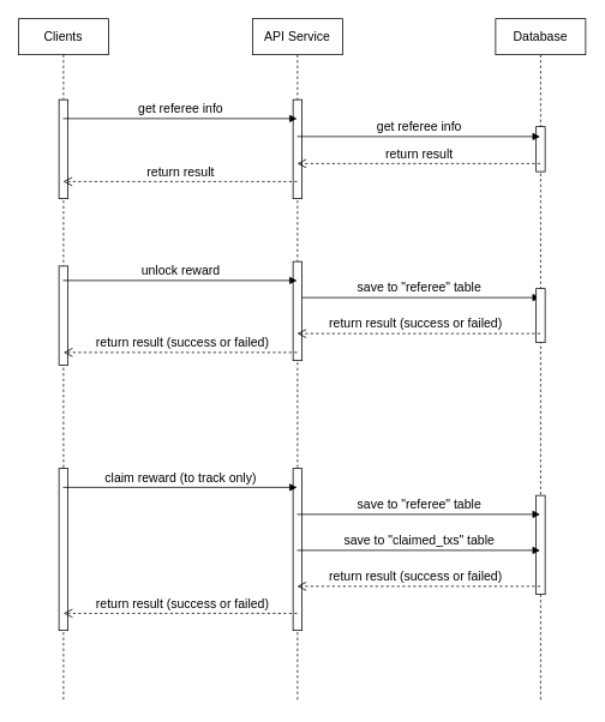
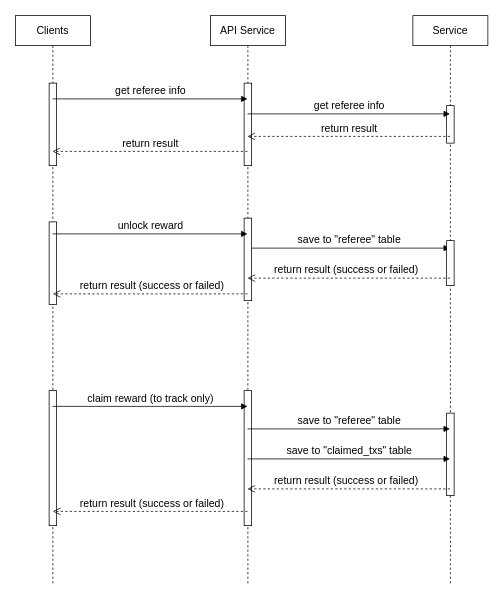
  <mxCell id="0" />
  <mxCell id="1" parent="0" />
  <mxCell id="2" value="Clients" style="shape=umlLifeline;perimeter=lifelinePerimeter;whiteSpace=wrap;html=1;container=1;collapsible=0;recursiveResize=0;outlineConnect=0;fontSize=14;" parent="1" vertex="1"><mxGeometry x="20" y="20" width="100" height="760" as="geometry" /></mxCell>
  <mxCell id="3" value="" style="html=1;points=[];perimeter=orthogonalPerimeter;" vertex="1" parent="2"><mxGeometry x="45" y="90" width="10" height="110" as="geometry" /></mxCell>
  <mxCell id="4" value="" style="html=1;points=[];perimeter=orthogonalPerimeter;" vertex="1" parent="2"><mxGeometry x="45" y="275" width="10" height="110" as="geometry" /></mxCell>
  <mxCell id="5" value="" style="html=1;points=[];perimeter=orthogonalPerimeter;" vertex="1" parent="2"><mxGeometry x="45" y="500" width="10" height="180" as="geometry" /></mxCell>
  <mxCell id="6" value="API Service" style="shape=umlLifeline;perimeter=lifelinePerimeter;whiteSpace=wrap;html=1;container=1;collapsible=0;recursiveResize=0;outlineConnect=0;fontSize=14;" parent="1" vertex="1"><mxGeometry x="280" y="20" width="100" height="760" as="geometry" /></mxCell>
  <mxCell id="7" value="save to &quot;referee&quot; table" style="html=1;verticalAlign=bottom;endArrow=block;rounded=0;fontSize=14;" parent="6" edge="1"><mxGeometry width="80" relative="1" as="geometry"><mxPoint x="49.5" y="310" as="sourcePoint" /><mxPoint x="319.5" y="310" as="targetPoint" /></mxGeometry></mxCell>
  <mxCell id="8" value="" style="html=1;points=[];perimeter=orthogonalPerimeter;" vertex="1" parent="6"><mxGeometry x="45" y="90" width="10" height="110" as="geometry" /></mxCell>
  <mxCell id="9" value="" style="html=1;points=[];perimeter=orthogonalPerimeter;" vertex="1" parent="6"><mxGeometry x="45" y="270" width="10" height="110" as="geometry" /></mxCell>
  <mxCell id="10" value="" style="html=1;points=[];perimeter=orthogonalPerimeter;" vertex="1" parent="6"><mxGeometry x="45" y="500" width="10" height="180" as="geometry" /></mxCell>
- <mxCell id="11" value="Database" style="shape=umlLifeline;perimeter=lifelinePerimeter;whiteSpace=wrap;html=1;container=1;collapsible=0;recursiveResize=0;outlineConnect=0;fontSize=14;" parent="1" vertex="1"><mxGeometry x="550" y="20" width="100" height="760" as="geometry" /></mxCell>
+ <mxCell id="11" value="Service" style="shape=umlLifeline;perimeter=lifelinePerimeter;whiteSpace=wrap;html=1;container=1;collapsible=0;recursiveResize=0;outlineConnect=0;fontSize=14;" parent="1" vertex="1"><mxGeometry x="550" y="20" width="100" height="760" as="geometry" /></mxCell>
  <mxCell id="12" value="" style="html=1;points=[];perimeter=orthogonalPerimeter;" vertex="1" parent="11"><mxGeometry x="45" y="300" width="10" height="60" as="geometry" /></mxCell>
  <mxCell id="13" value="" style="html=1;points=[];perimeter=orthogonalPerimeter;" vertex="1" parent="11"><mxGeometry x="45" y="120" width="10" height="50" as="geometry" /></mxCell>
  <mxCell id="14" value="" style="html=1;points=[];perimeter=orthogonalPerimeter;" vertex="1" parent="11"><mxGeometry x="45" y="530" width="10" height="110" as="geometry" /></mxCell>
  <mxCell id="15" value="get referee info" style="html=1;verticalAlign=bottom;endArrow=block;rounded=0;fontSize=14;" parent="1" edge="1"><mxGeometry width="80" relative="1" as="geometry"><mxPoint x="69.5" y="131" as="sourcePoint" /><mxPoint x="329.5" y="131" as="targetPoint" /></mxGeometry></mxCell>
  <mxCell id="16" value="get referee&amp;nbsp;info" style="html=1;verticalAlign=bottom;endArrow=block;rounded=0;fontSize=14;" parent="1" edge="1"><mxGeometry width="80" relative="1" as="geometry"><mxPoint x="329.5" y="151" as="sourcePoint" /><mxPoint x="599.5" y="151" as="targetPoint" /></mxGeometry></mxCell>
  <mxCell id="17" value="return result" style="html=1;verticalAlign=bottom;endArrow=open;dashed=1;endSize=8;rounded=0;fontSize=14;" parent="1" edge="1"><mxGeometry relative="1" as="geometry"><mxPoint x="599.5" y="181" as="sourcePoint" /><mxPoint x="329.5" y="181" as="targetPoint" /></mxGeometry></mxCell>
  <mxCell id="18" value="return result" style="html=1;verticalAlign=bottom;endArrow=open;dashed=1;endSize=8;rounded=0;fontSize=14;" parent="1" edge="1"><mxGeometry relative="1" as="geometry"><mxPoint x="329.5" y="201" as="sourcePoint" /><mxPoint x="69.5" y="201" as="targetPoint" /></mxGeometry></mxCell>
  <mxCell id="19" value="unlock reward" style="html=1;verticalAlign=bottom;endArrow=block;rounded=0;fontSize=14;" parent="1" edge="1"><mxGeometry width="80" relative="1" as="geometry"><mxPoint x="69.5" y="311" as="sourcePoint" /><mxPoint x="329.5" y="311" as="targetPoint" /></mxGeometry></mxCell>
  <mxCell id="20" value="return result (success or failed)" style="html=1;verticalAlign=bottom;endArrow=open;dashed=1;endSize=8;rounded=0;fontSize=14;" parent="1" edge="1"><mxGeometry x="0.033" relative="1" as="geometry"><mxPoint x="599.5" y="370" as="sourcePoint" /><mxPoint x="329.5" y="370" as="targetPoint" /><mxPoint as="offset" /></mxGeometry></mxCell>
  <mxCell id="21" value="return result (success or failed)" style="html=1;verticalAlign=bottom;endArrow=open;dashed=1;endSize=8;rounded=0;fontSize=14;" parent="1" edge="1"><mxGeometry x="-0.004" relative="1" as="geometry"><mxPoint x="329.5" y="391" as="sourcePoint" /><mxPoint x="70" y="391" as="targetPoint" /><mxPoint x="1" as="offset" /></mxGeometry></mxCell>
  <mxCell id="22" value="save to &quot;referee&quot; table" style="html=1;verticalAlign=bottom;endArrow=block;rounded=0;fontSize=14;" edge="1" parent="1"><mxGeometry width="80" relative="1" as="geometry"><mxPoint x="329.5" y="571" as="sourcePoint" /><mxPoint x="599.5" y="571" as="targetPoint" /></mxGeometry></mxCell>
  <mxCell id="23" value="save to &quot;claimed_txs&quot; table" style="html=1;verticalAlign=bottom;endArrow=block;rounded=0;fontSize=14;" edge="1" parent="1"><mxGeometry width="80" relative="1" as="geometry"><mxPoint x="329.5" y="611" as="sourcePoint" /><mxPoint x="599.5" y="611" as="targetPoint" /></mxGeometry></mxCell>
  <mxCell id="24" value="claim reward (to track only)" style="html=1;verticalAlign=bottom;endArrow=block;rounded=0;fontSize=14;" edge="1" parent="1"><mxGeometry width="80" relative="1" as="geometry"><mxPoint x="69.5" y="541" as="sourcePoint" /><mxPoint x="329.5" y="541" as="targetPoint" /></mxGeometry></mxCell>
  <mxCell id="25" value="return result (success or failed)" style="html=1;verticalAlign=bottom;endArrow=open;dashed=1;endSize=8;rounded=0;fontSize=14;" edge="1" parent="1"><mxGeometry x="0.033" relative="1" as="geometry"><mxPoint x="599.5" y="651" as="sourcePoint" /><mxPoint x="329.5" y="651" as="targetPoint" /><mxPoint as="offset" /></mxGeometry></mxCell>
  <mxCell id="26" value="return result (success or failed)" style="html=1;verticalAlign=bottom;endArrow=open;dashed=1;endSize=8;rounded=0;fontSize=14;" edge="1" parent="1"><mxGeometry x="-0.004" relative="1" as="geometry"><mxPoint x="329.5" y="681" as="sourcePoint" /><mxPoint x="70" y="681" as="targetPoint" /><mxPoint x="1" as="offset" /></mxGeometry></mxCell>
